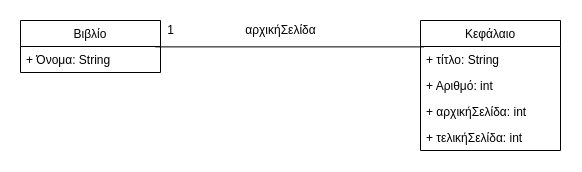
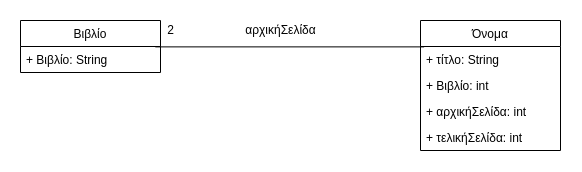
  <mxCell id="0" />
  <mxCell id="1" parent="0" />
- <mxCell id="2" style="text;html=1;align=center;verticalAlign=middle;resizable=0;points=[];autosize=1;" value="1" parent="1" vertex="1"><mxGeometry width="20" as="geometry" x="160" y="20" height="20" /></mxCell>
+ <mxCell id="2" style="text;html=1;align=center;verticalAlign=middle;resizable=0;points=[];autosize=1;" value="2" parent="1" vertex="1"><mxGeometry width="20" as="geometry" x="160" y="20" height="20" /></mxCell>
  <mxCell id="3" style="text;html=1;align=center;verticalAlign=middle;resizable=0;points=[];autosize=1;" value="αρχικήΣελίδα" parent="1" vertex="1"><mxGeometry width="100" as="geometry" x="230" y="20" height="20" /></mxCell>
  <mxCell id="4" style="swimlane;fontStyle=0;childLayout=stackLayout;horizontal=1;startSize=26;fillColor=none;horizontalStack=0;resizeParent=1;resizeParentMax=0;resizeLast=0;collapsible=1;marginBottom=0;" value="Βιβλίο" parent="1" vertex="1"><mxGeometry width="140" as="geometry" x="20" y="20" height="52" /></mxCell>
- <mxCell id="5" style="text;strokeColor=none;fillColor=none;align=left;verticalAlign=top;spacingLeft=4;spacingRight=4;overflow=hidden;rotatable=0;points=[[0,0.5],[1,0.5]];portConstraint=eastwest;" value="+ Όνομα: String" parent="4" vertex="1"><mxGeometry width="140" as="geometry" y="26" height="26" /></mxCell>
- <mxCell id="6" style="swimlane;fontStyle=0;childLayout=stackLayout;horizontal=1;startSize=26;fillColor=none;horizontalStack=0;resizeParent=1;resizeParentMax=0;resizeLast=0;collapsible=1;marginBottom=0;" value="Κεφάλαιο" parent="1" vertex="1"><mxGeometry width="140" as="geometry" x="420" y="20" height="130" /></mxCell>
+ <mxCell id="5" style="text;strokeColor=none;fillColor=none;align=left;verticalAlign=top;spacingLeft=4;spacingRight=4;overflow=hidden;rotatable=0;points=[[0,0.5],[1,0.5]];portConstraint=eastwest;" value="+ Βιβλίο: String" parent="4" vertex="1"><mxGeometry width="140" as="geometry" y="26" height="26" /></mxCell>
+ <mxCell id="6" style="swimlane;fontStyle=0;childLayout=stackLayout;horizontal=1;startSize=26;fillColor=none;horizontalStack=0;resizeParent=1;resizeParentMax=0;resizeLast=0;collapsible=1;marginBottom=0;" value="Όνομα" parent="1" vertex="1"><mxGeometry width="140" as="geometry" x="420" y="20" height="130" /></mxCell>
  <mxCell id="7" style="text;strokeColor=none;fillColor=none;align=left;verticalAlign=top;spacingLeft=4;spacingRight=4;overflow=hidden;rotatable=0;points=[[0,0.5],[1,0.5]];portConstraint=eastwest;" value="+ τίτλο: String" parent="6" vertex="1"><mxGeometry width="140" as="geometry" y="26" height="26" /></mxCell>
- <mxCell id="8" style="text;strokeColor=none;fillColor=none;align=left;verticalAlign=top;spacingLeft=4;spacingRight=4;overflow=hidden;rotatable=0;points=[[0,0.5],[1,0.5]];portConstraint=eastwest;" value="+ Αριθμό: int" parent="6" vertex="1"><mxGeometry width="140" as="geometry" y="52" height="26" /></mxCell>
+ <mxCell id="8" style="text;strokeColor=none;fillColor=none;align=left;verticalAlign=top;spacingLeft=4;spacingRight=4;overflow=hidden;rotatable=0;points=[[0,0.5],[1,0.5]];portConstraint=eastwest;" value="+ Βιβλίο: int" parent="6" vertex="1"><mxGeometry width="140" as="geometry" y="52" height="26" /></mxCell>
  <mxCell id="9" style="text;strokeColor=none;fillColor=none;align=left;verticalAlign=top;spacingLeft=4;spacingRight=4;overflow=hidden;rotatable=0;points=[[0,0.5],[1,0.5]];portConstraint=eastwest;" value="+ αρχικήΣελίδα: int" parent="6" vertex="1"><mxGeometry width="140" as="geometry" y="78" height="26" /></mxCell>
  <mxCell id="10" style="text;strokeColor=none;fillColor=none;align=left;verticalAlign=top;spacingLeft=4;spacingRight=4;overflow=hidden;rotatable=0;points=[[0,0.5],[1,0.5]];portConstraint=eastwest;" value="+ τελικήΣελίδα: int" parent="6" vertex="1"><mxGeometry width="140" as="geometry" y="104" height="26" /></mxCell>
  <mxCell id="11" style="endArrow=none;html=1;exitX=0.963;exitY=0.015;exitDx=0;exitDy=0;exitPerimeter=0;entryX=0.026;entryY=0.015;entryDx=0;entryDy=0;entryPerimeter=0;" target="7" value="" parent="1" edge="1"><mxGeometry width="50" as="geometry" height="50" relative="1"><mxPoint as="sourcePoint" x="154.82" y="46.39" /><mxPoint as="targetPoint" x="370" y="90" /></mxGeometry></mxCell>
